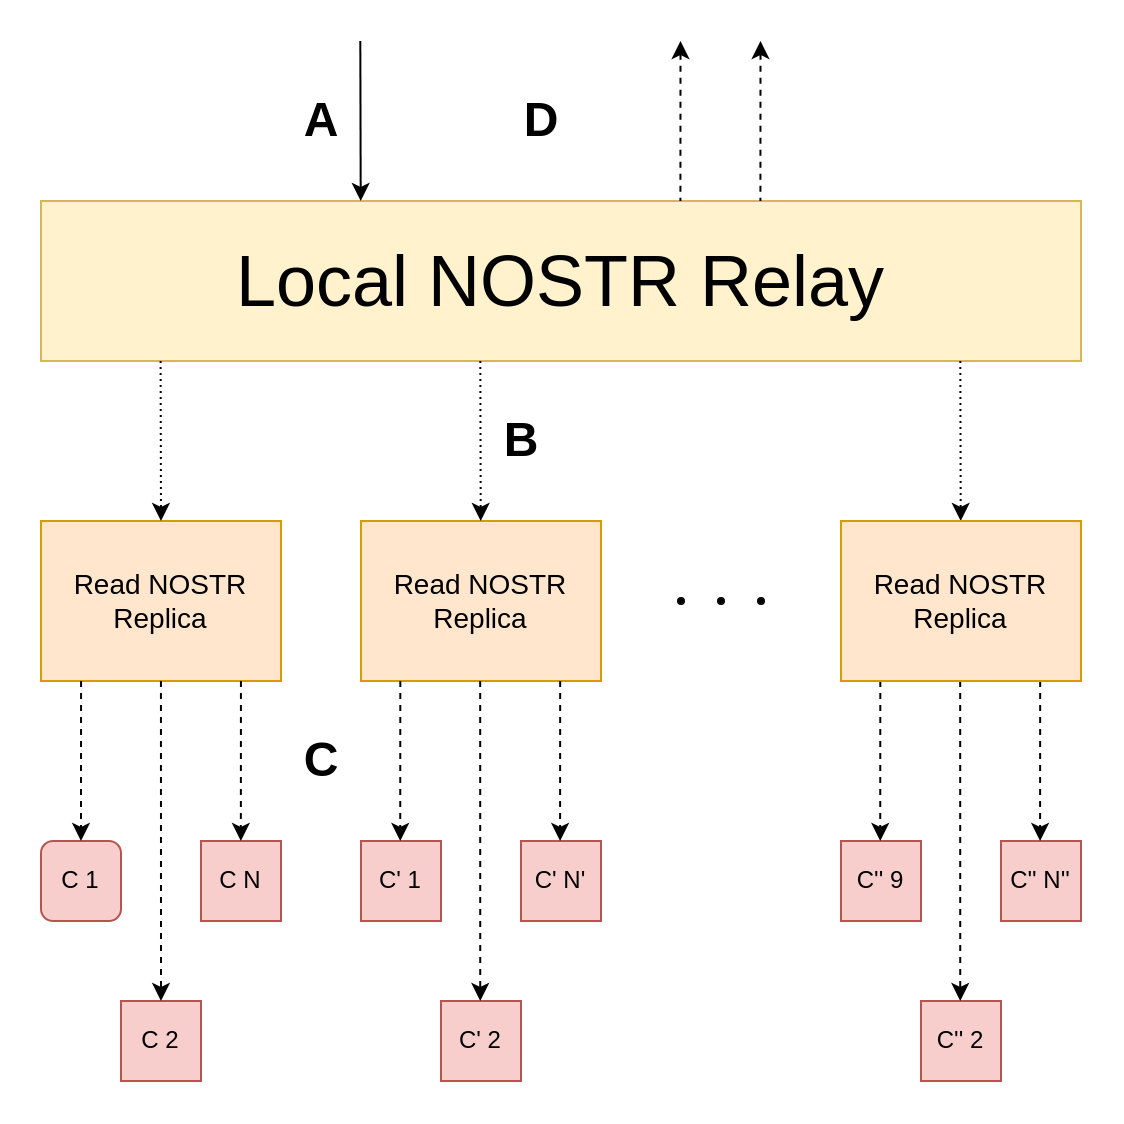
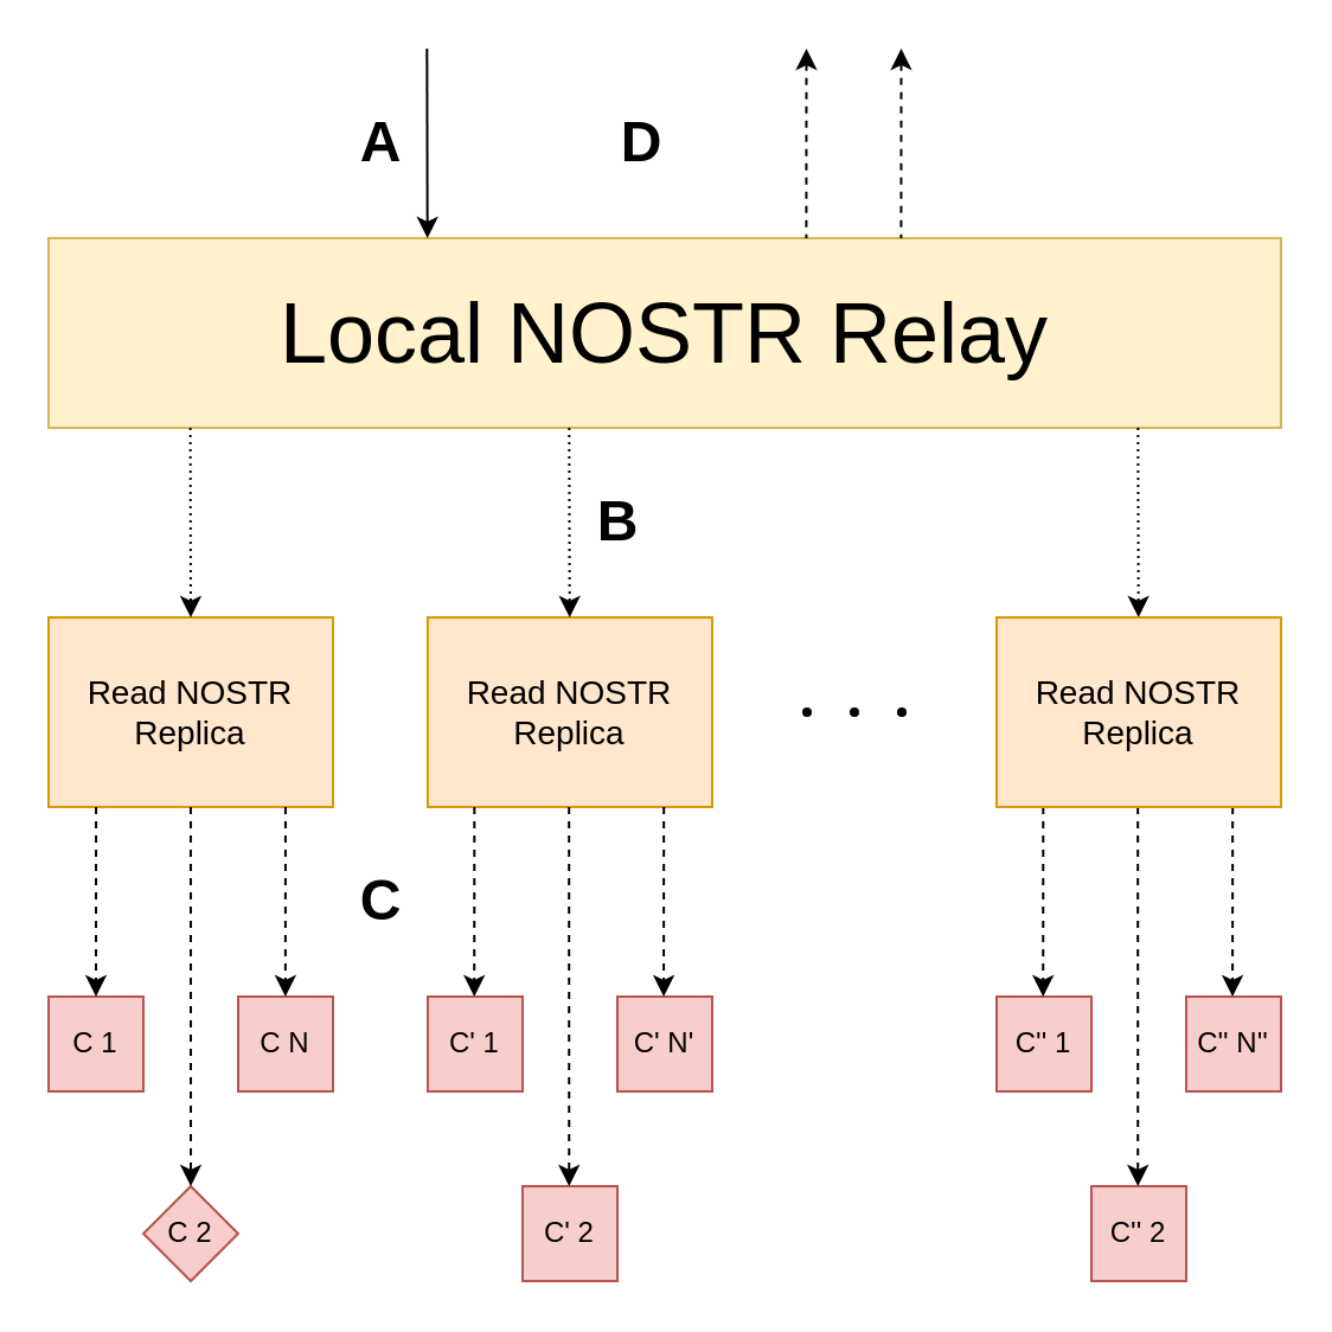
  <mxCell id="0" />
  <mxCell id="1" parent="0" />
  <mxCell id="2" value="&lt;font style=&quot;font-size: 36px;&quot;&gt;Local NOSTR Relay&lt;/font&gt;" style="rounded=0;whiteSpace=wrap;html=1;fillColor=#fff2cc;strokeColor=#d6b656;" vertex="1" parent="1"><mxGeometry x="20" y="100" width="520" height="80" as="geometry" /></mxCell>
  <mxCell id="3" value="&lt;font style=&quot;font-size: 14px;&quot;&gt;Read NOSTR&lt;br&gt;Replica&lt;/font&gt;" style="rounded=0;whiteSpace=wrap;html=1;fillColor=#ffe6cc;strokeColor=#d79b00;" vertex="1" parent="1"><mxGeometry x="20" y="260" width="120" height="80" as="geometry" /></mxCell>
  <mxCell id="4" value="&lt;font style=&quot;font-size: 14px;&quot;&gt;Read NOSTR&lt;br style=&quot;border-color: var(--border-color);&quot;&gt;Replica&lt;/font&gt;" style="rounded=0;whiteSpace=wrap;html=1;fillColor=#ffe6cc;strokeColor=#d79b00;" vertex="1" parent="1"><mxGeometry x="180" y="260" width="120" height="80" as="geometry" /></mxCell>
  <mxCell id="5" value="" style="endArrow=classic;html=1;rounded=0;exitX=0.115;exitY=1;exitDx=0;exitDy=0;exitPerimeter=0;entryX=0.5;entryY=0;entryDx=0;entryDy=0;dashed=1;dashPattern=1 2;" edge="1" parent="1" source="2" target="3"><mxGeometry width="50" height="50" relative="1" as="geometry"><mxPoint x="80" y="200" as="sourcePoint" /><mxPoint x="80" y="240" as="targetPoint" /></mxGeometry></mxCell>
  <mxCell id="6" value="" style="endArrow=classic;html=1;rounded=0;exitX=0.115;exitY=1;exitDx=0;exitDy=0;exitPerimeter=0;entryX=0.5;entryY=0;entryDx=0;entryDy=0;dashed=1;dashPattern=1 2;" edge="1" parent="1"><mxGeometry width="50" height="50" relative="1" as="geometry"><mxPoint x="239.66" y="180" as="sourcePoint" /><mxPoint x="239.86" y="260" as="targetPoint" /></mxGeometry></mxCell>
  <mxCell id="7" value="" style="endArrow=classic;html=1;rounded=0;exitX=0.115;exitY=1;exitDx=0;exitDy=0;exitPerimeter=0;entryX=0.5;entryY=0;entryDx=0;entryDy=0;dashed=1;dashPattern=1 2;" edge="1" parent="1"><mxGeometry width="50" height="50" relative="1" as="geometry"><mxPoint x="479.66" y="180" as="sourcePoint" /><mxPoint x="479.86" y="260" as="targetPoint" /></mxGeometry></mxCell>
  <mxCell id="8" value="" style="endArrow=classic;html=1;rounded=0;exitX=0.115;exitY=1;exitDx=0;exitDy=0;exitPerimeter=0;entryX=0.5;entryY=0;entryDx=0;entryDy=0;" edge="1" parent="1"><mxGeometry width="50" height="50" relative="1" as="geometry"><mxPoint x="179.66" y="20" as="sourcePoint" /><mxPoint x="179.86" y="100" as="targetPoint" /></mxGeometry></mxCell>
- <mxCell id="9" value="C 1" style="whiteSpace=wrap;html=1;aspect=fixed;fillColor=#f8cecc;strokeColor=#b85450;rounded=1;" vertex="1" parent="1"><mxGeometry x="20" y="420" width="40" height="40" as="geometry" /></mxCell>
- <mxCell id="10" value="C 2" style="whiteSpace=wrap;html=1;aspect=fixed;fillColor=#f8cecc;strokeColor=#b85450;" vertex="1" parent="1"><mxGeometry x="60" y="500" width="40" height="40" as="geometry" /></mxCell>
+ <mxCell id="9" value="C 1" style="whiteSpace=wrap;html=1;aspect=fixed;fillColor=#f8cecc;strokeColor=#b85450;" vertex="1" parent="1"><mxGeometry x="20" y="420" width="40" height="40" as="geometry" /></mxCell>
+ <mxCell id="10" value="C 2" style="rhombus;whiteSpace=wrap;html=1;aspect=fixed;fillColor=#f8cecc;strokeColor=#b85450;" vertex="1" parent="1"><mxGeometry x="60" y="500" width="40" height="40" as="geometry" /></mxCell>
  <mxCell id="11" value="C N" style="whiteSpace=wrap;html=1;aspect=fixed;fillColor=#f8cecc;strokeColor=#b85450;" vertex="1" parent="1"><mxGeometry x="100" y="420" width="40" height="40" as="geometry" /></mxCell>
  <mxCell id="12" value="C' 1" style="whiteSpace=wrap;html=1;aspect=fixed;fillColor=#f8cecc;strokeColor=#b85450;" vertex="1" parent="1"><mxGeometry x="180" y="420" width="40" height="40" as="geometry" /></mxCell>
  <mxCell id="13" value="C' 2" style="whiteSpace=wrap;html=1;aspect=fixed;fillColor=#f8cecc;strokeColor=#b85450;" vertex="1" parent="1"><mxGeometry x="220" y="500" width="40" height="40" as="geometry" /></mxCell>
  <mxCell id="14" value="C' N'" style="whiteSpace=wrap;html=1;aspect=fixed;fillColor=#f8cecc;strokeColor=#b85450;" vertex="1" parent="1"><mxGeometry x="260" y="420" width="40" height="40" as="geometry" /></mxCell>
- <mxCell id="15" value="C'' 9" style="whiteSpace=wrap;html=1;aspect=fixed;fillColor=#f8cecc;strokeColor=#b85450;" vertex="1" parent="1"><mxGeometry x="420" y="420" width="40" height="40" as="geometry" /></mxCell>
+ <mxCell id="15" value="C'' 1" style="whiteSpace=wrap;html=1;aspect=fixed;fillColor=#f8cecc;strokeColor=#b85450;" vertex="1" parent="1"><mxGeometry x="420" y="420" width="40" height="40" as="geometry" /></mxCell>
  <mxCell id="16" value="C'' 2" style="whiteSpace=wrap;html=1;aspect=fixed;fillColor=#f8cecc;strokeColor=#b85450;" vertex="1" parent="1"><mxGeometry x="460" y="500" width="40" height="40" as="geometry" /></mxCell>
  <mxCell id="17" value="C'' N''" style="whiteSpace=wrap;html=1;aspect=fixed;fillColor=#f8cecc;strokeColor=#b85450;" vertex="1" parent="1"><mxGeometry x="500" y="420" width="40" height="40" as="geometry" /></mxCell>
  <mxCell id="18" value="" style="endArrow=classic;html=1;rounded=0;dashed=1;exitX=0.167;exitY=1;exitDx=0;exitDy=0;exitPerimeter=0;entryX=0.5;entryY=0;entryDx=0;entryDy=0;" edge="1" parent="1" source="3" target="9"><mxGeometry width="50" height="50" relative="1" as="geometry"><mxPoint x="40" y="350" as="sourcePoint" /><mxPoint x="40" y="410" as="targetPoint" /></mxGeometry></mxCell>
  <mxCell id="19" value="" style="endArrow=classic;html=1;rounded=0;dashed=1;exitX=0.167;exitY=1;exitDx=0;exitDy=0;exitPerimeter=0;entryX=0.5;entryY=0;entryDx=0;entryDy=0;" edge="1" parent="1" target="10"><mxGeometry width="50" height="50" relative="1" as="geometry"><mxPoint x="79.97" y="340" as="sourcePoint" /><mxPoint x="79.93" y="420" as="targetPoint" /></mxGeometry></mxCell>
  <mxCell id="20" value="" style="endArrow=classic;html=1;rounded=0;dashed=1;exitX=0.167;exitY=1;exitDx=0;exitDy=0;exitPerimeter=0;entryX=0.5;entryY=0;entryDx=0;entryDy=0;" edge="1" parent="1"><mxGeometry width="50" height="50" relative="1" as="geometry"><mxPoint x="119.97" y="340" as="sourcePoint" /><mxPoint x="119.93" y="420" as="targetPoint" /></mxGeometry></mxCell>
  <mxCell id="21" value="" style="endArrow=classic;html=1;rounded=0;dashed=1;exitX=0.167;exitY=1;exitDx=0;exitDy=0;exitPerimeter=0;entryX=0.5;entryY=0;entryDx=0;entryDy=0;" edge="1" parent="1"><mxGeometry width="50" height="50" relative="1" as="geometry"><mxPoint x="199.66" y="340" as="sourcePoint" /><mxPoint x="199.62" y="420" as="targetPoint" /></mxGeometry></mxCell>
  <mxCell id="22" value="" style="endArrow=classic;html=1;rounded=0;dashed=1;exitX=0.167;exitY=1;exitDx=0;exitDy=0;exitPerimeter=0;entryX=0.5;entryY=0;entryDx=0;entryDy=0;" edge="1" parent="1"><mxGeometry width="50" height="50" relative="1" as="geometry"><mxPoint x="239.59" y="340" as="sourcePoint" /><mxPoint x="239.62" y="500" as="targetPoint" /></mxGeometry></mxCell>
  <mxCell id="23" value="" style="endArrow=classic;html=1;rounded=0;dashed=1;exitX=0.167;exitY=1;exitDx=0;exitDy=0;exitPerimeter=0;entryX=0.5;entryY=0;entryDx=0;entryDy=0;" edge="1" parent="1"><mxGeometry width="50" height="50" relative="1" as="geometry"><mxPoint x="279.59" y="340" as="sourcePoint" /><mxPoint x="279.55" y="420" as="targetPoint" /></mxGeometry></mxCell>
  <mxCell id="24" value="" style="endArrow=classic;html=1;rounded=0;dashed=1;exitX=0.167;exitY=1;exitDx=0;exitDy=0;exitPerimeter=0;entryX=0.5;entryY=0;entryDx=0;entryDy=0;" edge="1" parent="1"><mxGeometry width="50" height="50" relative="1" as="geometry"><mxPoint x="439.66" y="340" as="sourcePoint" /><mxPoint x="439.62" y="420" as="targetPoint" /></mxGeometry></mxCell>
  <mxCell id="25" value="" style="endArrow=classic;html=1;rounded=0;dashed=1;exitX=0.167;exitY=1;exitDx=0;exitDy=0;exitPerimeter=0;entryX=0.5;entryY=0;entryDx=0;entryDy=0;" edge="1" parent="1"><mxGeometry width="50" height="50" relative="1" as="geometry"><mxPoint x="479.59" y="340" as="sourcePoint" /><mxPoint x="479.62" y="500" as="targetPoint" /></mxGeometry></mxCell>
  <mxCell id="26" value="" style="endArrow=classic;html=1;rounded=0;dashed=1;exitX=0.167;exitY=1;exitDx=0;exitDy=0;exitPerimeter=0;entryX=0.5;entryY=0;entryDx=0;entryDy=0;" edge="1" parent="1"><mxGeometry width="50" height="50" relative="1" as="geometry"><mxPoint x="519.59" y="340" as="sourcePoint" /><mxPoint x="519.55" y="420" as="targetPoint" /></mxGeometry></mxCell>
  <mxCell id="27" value="" style="shape=waypoint;sketch=0;fillStyle=solid;size=6;pointerEvents=1;points=[];fillColor=none;resizable=0;rotatable=0;perimeter=centerPerimeter;snapToPoint=1;strokeWidth=0;" vertex="1" parent="1"><mxGeometry x="330" y="290" width="20" height="20" as="geometry" /></mxCell>
  <mxCell id="28" value="" style="shape=waypoint;sketch=0;fillStyle=solid;size=6;pointerEvents=1;points=[];fillColor=none;resizable=0;rotatable=0;perimeter=centerPerimeter;snapToPoint=1;strokeWidth=0;" vertex="1" parent="1"><mxGeometry x="350" y="290" width="20" height="20" as="geometry" /></mxCell>
  <mxCell id="29" value="" style="shape=waypoint;sketch=0;fillStyle=solid;size=6;pointerEvents=1;points=[];fillColor=none;resizable=0;rotatable=0;perimeter=centerPerimeter;snapToPoint=1;strokeWidth=0;" vertex="1" parent="1"><mxGeometry x="370" y="290" width="20" height="20" as="geometry" /></mxCell>
  <mxCell id="30" value="&lt;b&gt;&lt;font style=&quot;font-size: 24px;&quot;&gt;A&lt;/font&gt;&lt;/b&gt;" style="text;html=1;align=center;verticalAlign=middle;resizable=0;points=[];autosize=1;strokeColor=none;fillColor=none;" vertex="1" parent="1"><mxGeometry x="140" y="40" width="40" height="40" as="geometry" /></mxCell>
  <mxCell id="31" value="&lt;span style=&quot;font-size: 24px;&quot;&gt;&lt;b&gt;B&lt;/b&gt;&lt;/span&gt;" style="text;html=1;align=center;verticalAlign=middle;resizable=0;points=[];autosize=1;strokeColor=none;fillColor=none;" vertex="1" parent="1"><mxGeometry x="240" y="200" width="40" height="40" as="geometry" /></mxCell>
  <mxCell id="32" value="&lt;b&gt;&lt;font style=&quot;font-size: 24px;&quot;&gt;C&lt;/font&gt;&lt;/b&gt;" style="text;html=1;align=center;verticalAlign=middle;resizable=0;points=[];autosize=1;strokeColor=none;fillColor=none;" vertex="1" parent="1"><mxGeometry x="140" y="360" width="40" height="40" as="geometry" /></mxCell>
  <mxCell id="33" value="" style="endArrow=none;html=1;rounded=0;dashed=1;exitX=0.167;exitY=1;exitDx=0;exitDy=0;exitPerimeter=0;entryX=0.5;entryY=0;entryDx=0;entryDy=0;startArrow=classic;startFill=1;endFill=0;" edge="1" parent="1"><mxGeometry width="50" height="50" relative="1" as="geometry"><mxPoint x="379.75" y="20" as="sourcePoint" /><mxPoint x="379.71" y="100" as="targetPoint" /></mxGeometry></mxCell>
  <mxCell id="34" value="" style="endArrow=none;html=1;rounded=0;dashed=1;exitX=0.167;exitY=1;exitDx=0;exitDy=0;exitPerimeter=0;entryX=0.5;entryY=0;entryDx=0;entryDy=0;startArrow=classic;startFill=1;endFill=0;" edge="1" parent="1"><mxGeometry width="50" height="50" relative="1" as="geometry"><mxPoint x="339.75" y="20" as="sourcePoint" /><mxPoint x="339.71" y="100" as="targetPoint" /></mxGeometry></mxCell>
  <mxCell id="35" value="&lt;b&gt;&lt;font style=&quot;font-size: 24px;&quot;&gt;D&lt;/font&gt;&lt;/b&gt;" style="text;html=1;align=center;verticalAlign=middle;resizable=0;points=[];autosize=1;strokeColor=none;fillColor=none;" vertex="1" parent="1"><mxGeometry x="250" y="40" width="40" height="40" as="geometry" /></mxCell>
  <mxCell id="36" value="&lt;font style=&quot;font-size: 14px;&quot;&gt;Read NOSTR&lt;br style=&quot;border-color: var(--border-color);&quot;&gt;Replica&lt;/font&gt;" style="rounded=0;whiteSpace=wrap;html=1;fillColor=#ffe6cc;strokeColor=#d79b00;" vertex="1" parent="1"><mxGeometry x="420" y="260" width="120" height="80" as="geometry" /></mxCell>
